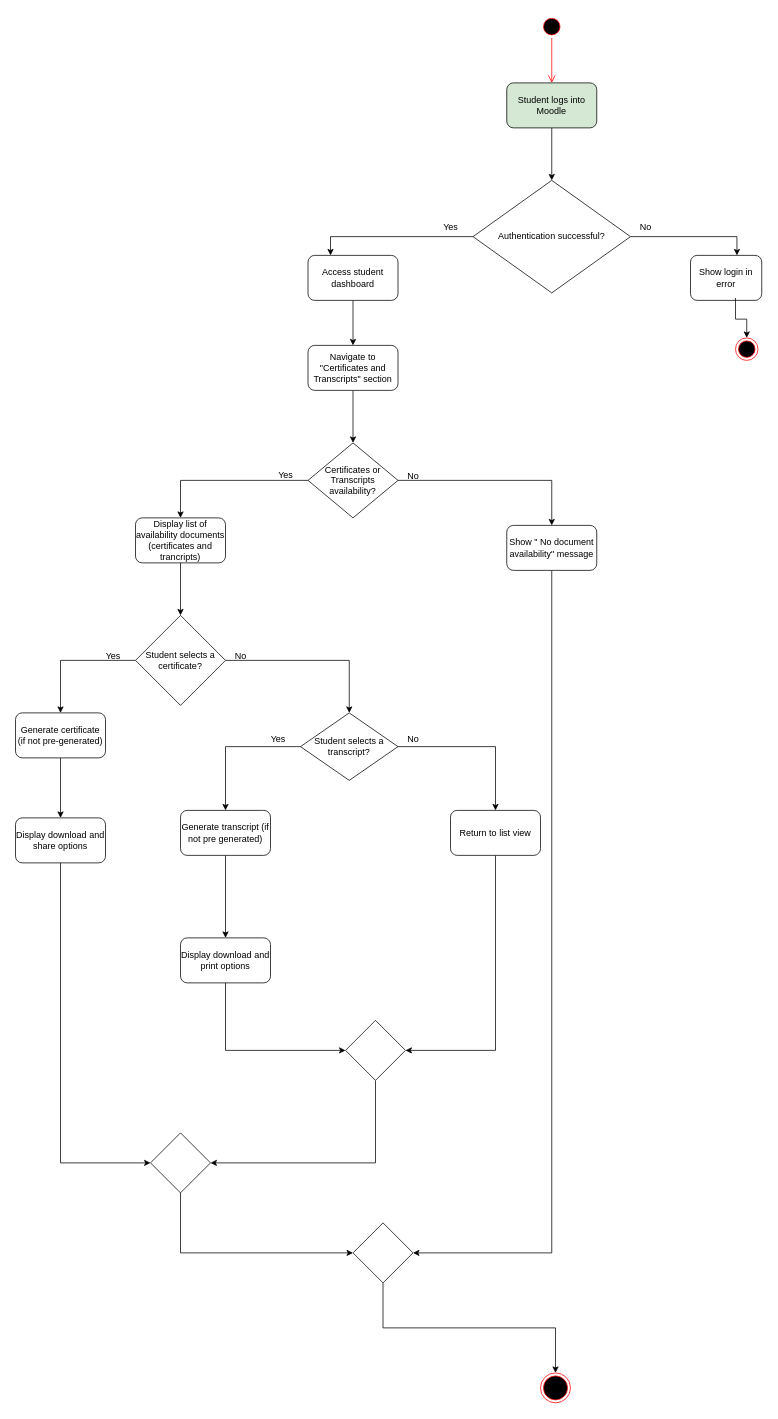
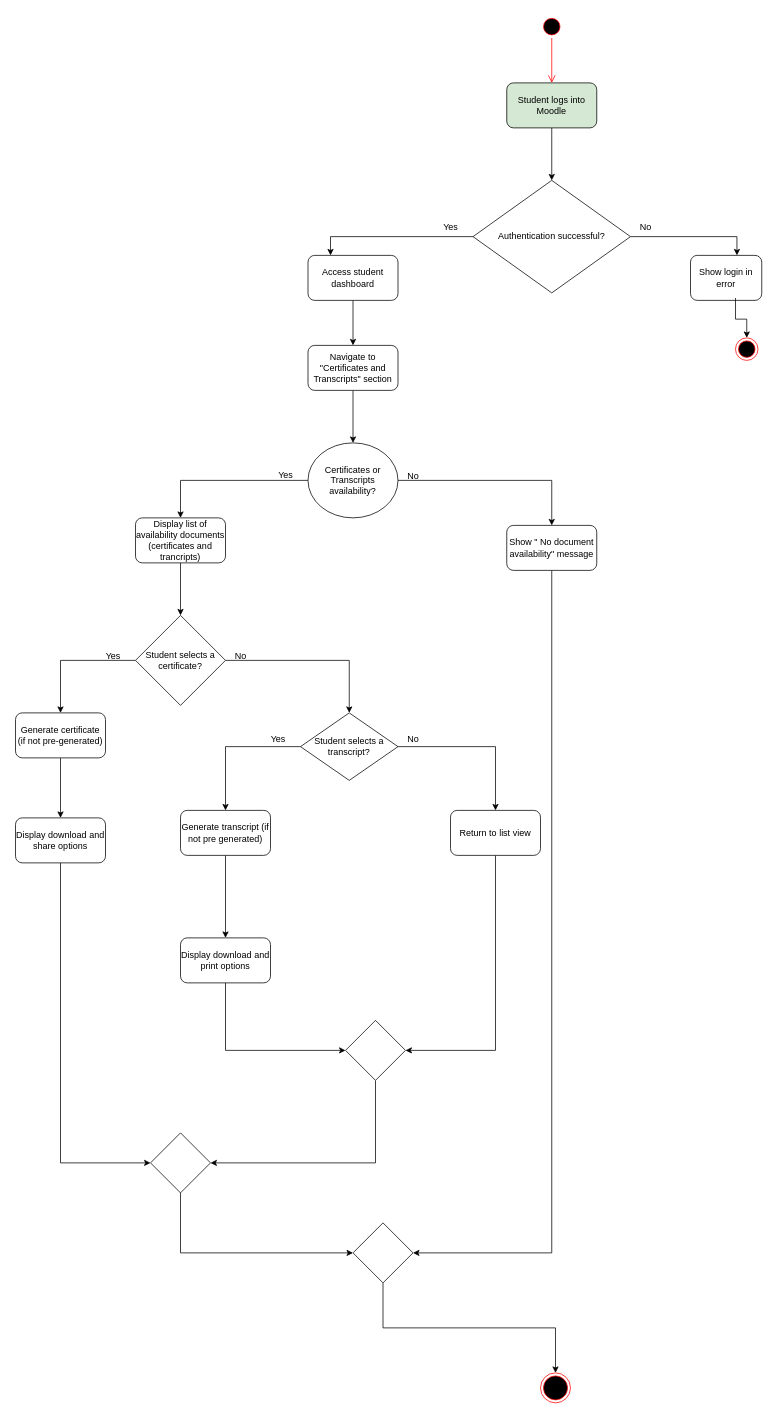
  <mxCell id="0" />
  <mxCell id="1" parent="0" />
  <mxCell id="2" value="" style="ellipse;html=1;shape=startState;fillColor=#000000;strokeColor=#ff0000;" vertex="1" parent="1"><mxGeometry x="720" y="20" width="30" height="30" as="geometry" /></mxCell>
  <mxCell id="3" value="" style="edgeStyle=orthogonalEdgeStyle;html=1;verticalAlign=bottom;endArrow=open;endSize=8;strokeColor=#ff0000;rounded=0;" edge="1" source="2" parent="1"><mxGeometry relative="1" as="geometry"><mxPoint x="735" y="110" as="targetPoint" /></mxGeometry></mxCell>
  <mxCell id="4" style="edgeStyle=orthogonalEdgeStyle;rounded=0;orthogonalLoop=1;jettySize=auto;html=1;exitX=0.5;exitY=1;exitDx=0;exitDy=0;entryX=0.5;entryY=0;entryDx=0;entryDy=0;" edge="1" parent="1" source="5" target="7"><mxGeometry relative="1" as="geometry" /></mxCell>
  <mxCell id="5" value="Student logs into Moodle" style="rounded=1;whiteSpace=wrap;html=1;fillColor=#d5e8d4;" vertex="1" parent="1"><mxGeometry x="675" y="110" width="120" height="60" as="geometry" /></mxCell>
  <mxCell id="6" style="edgeStyle=orthogonalEdgeStyle;rounded=0;orthogonalLoop=1;jettySize=auto;html=1;exitX=0;exitY=0.5;exitDx=0;exitDy=0;entryX=0.25;entryY=0;entryDx=0;entryDy=0;" edge="1" parent="1" source="7" target="14"><mxGeometry relative="1" as="geometry" /></mxCell>
  <mxCell id="7" value="Authentication successful?" style="rhombus;whiteSpace=wrap;html=1;" vertex="1" parent="1"><mxGeometry x="630" y="240" width="210" height="150" as="geometry" /></mxCell>
  <mxCell id="8" value="Show login in error" style="rounded=1;whiteSpace=wrap;html=1;" vertex="1" parent="1"><mxGeometry x="920" y="340" width="95" height="60" as="geometry" /></mxCell>
  <mxCell id="9" style="edgeStyle=orthogonalEdgeStyle;rounded=0;orthogonalLoop=1;jettySize=auto;html=1;entryX=0.652;entryY=0;entryDx=0;entryDy=0;entryPerimeter=0;" edge="1" parent="1" source="7" target="8"><mxGeometry relative="1" as="geometry" /></mxCell>
  <mxCell id="10" value="No" style="text;html=1;align=center;verticalAlign=middle;resizable=0;points=[];autosize=1;strokeColor=none;fillColor=none;" vertex="1" parent="1"><mxGeometry x="840" y="288" width="40" height="30" as="geometry" /></mxCell>
  <mxCell id="11" value="" style="ellipse;html=1;shape=endState;fillColor=#000000;strokeColor=#ff0000;" vertex="1" parent="1"><mxGeometry x="980" y="450" width="30" height="30" as="geometry" /></mxCell>
  <mxCell id="12" style="edgeStyle=orthogonalEdgeStyle;rounded=0;orthogonalLoop=1;jettySize=auto;html=1;exitX=0.632;exitY=0.947;exitDx=0;exitDy=0;exitPerimeter=0;" edge="1" parent="1" source="8" target="11"><mxGeometry relative="1" as="geometry" /></mxCell>
  <mxCell id="13" style="edgeStyle=orthogonalEdgeStyle;rounded=0;orthogonalLoop=1;jettySize=auto;html=1;exitX=0.5;exitY=1;exitDx=0;exitDy=0;entryX=0.5;entryY=0;entryDx=0;entryDy=0;" edge="1" parent="1" source="14" target="17"><mxGeometry relative="1" as="geometry" /></mxCell>
  <mxCell id="14" value="Access student dashboard" style="rounded=1;whiteSpace=wrap;html=1;" vertex="1" parent="1"><mxGeometry x="410" y="340" width="120" height="60" as="geometry" /></mxCell>
  <mxCell id="15" value="Yes" style="text;html=1;align=center;verticalAlign=middle;resizable=0;points=[];autosize=1;strokeColor=none;fillColor=none;" vertex="1" parent="1"><mxGeometry x="580" y="288" width="40" height="30" as="geometry" /></mxCell>
  <mxCell id="16" style="edgeStyle=orthogonalEdgeStyle;rounded=0;orthogonalLoop=1;jettySize=auto;html=1;exitX=0.5;exitY=1;exitDx=0;exitDy=0;entryX=0.5;entryY=0;entryDx=0;entryDy=0;" edge="1" parent="1" source="17" target="20"><mxGeometry relative="1" as="geometry" /></mxCell>
  <mxCell id="17" value="Navigate to &quot;Certificates and Transcripts&quot; section" style="rounded=1;whiteSpace=wrap;html=1;" vertex="1" parent="1"><mxGeometry x="410" y="460" width="120" height="60" as="geometry" /></mxCell>
  <mxCell id="18" style="edgeStyle=orthogonalEdgeStyle;rounded=0;orthogonalLoop=1;jettySize=auto;html=1;exitX=1;exitY=0.5;exitDx=0;exitDy=0;entryX=0.5;entryY=0;entryDx=0;entryDy=0;" edge="1" parent="1" source="20" target="47"><mxGeometry relative="1" as="geometry" /></mxCell>
  <mxCell id="19" style="edgeStyle=orthogonalEdgeStyle;rounded=0;orthogonalLoop=1;jettySize=auto;html=1;exitX=0;exitY=0.5;exitDx=0;exitDy=0;entryX=0.5;entryY=0;entryDx=0;entryDy=0;" edge="1" parent="1" source="20" target="22"><mxGeometry relative="1" as="geometry" /></mxCell>
- <mxCell id="20" value="Certificates or Transcripts availability?" style="rhombus;whiteSpace=wrap;html=1;" vertex="1" parent="1"><mxGeometry x="410" y="590" width="120" height="100" as="geometry" /></mxCell>
+ <mxCell id="20" value="Certificates or Transcripts availability?" style="ellipse;whiteSpace=wrap;html=1;" vertex="1" parent="1"><mxGeometry x="410" y="590" width="120" height="100" as="geometry" /></mxCell>
  <mxCell id="21" style="edgeStyle=orthogonalEdgeStyle;rounded=0;orthogonalLoop=1;jettySize=auto;html=1;exitX=0.5;exitY=1;exitDx=0;exitDy=0;entryX=0.5;entryY=0;entryDx=0;entryDy=0;" edge="1" parent="1" source="22" target="25"><mxGeometry relative="1" as="geometry" /></mxCell>
  <mxCell id="22" value="Display list of availability documents (certificates and trancripts)" style="rounded=1;whiteSpace=wrap;html=1;" vertex="1" parent="1"><mxGeometry x="180" y="690" width="120" height="60" as="geometry" /></mxCell>
  <mxCell id="23" style="edgeStyle=orthogonalEdgeStyle;rounded=0;orthogonalLoop=1;jettySize=auto;html=1;exitX=0;exitY=0.5;exitDx=0;exitDy=0;entryX=0.5;entryY=0;entryDx=0;entryDy=0;" edge="1" parent="1" source="25" target="27"><mxGeometry relative="1" as="geometry" /></mxCell>
  <mxCell id="24" style="edgeStyle=orthogonalEdgeStyle;rounded=0;orthogonalLoop=1;jettySize=auto;html=1;exitX=1;exitY=0.5;exitDx=0;exitDy=0;entryX=0.5;entryY=0;entryDx=0;entryDy=0;" edge="1" parent="1" source="25" target="32"><mxGeometry relative="1" as="geometry" /></mxCell>
  <mxCell id="25" value="Student selects a certificate?" style="rhombus;whiteSpace=wrap;html=1;" vertex="1" parent="1"><mxGeometry x="180" y="820" width="120" height="120" as="geometry" /></mxCell>
  <mxCell id="26" style="edgeStyle=orthogonalEdgeStyle;rounded=0;orthogonalLoop=1;jettySize=auto;html=1;exitX=0.5;exitY=1;exitDx=0;exitDy=0;entryX=0.5;entryY=0;entryDx=0;entryDy=0;" edge="1" parent="1" source="27" target="29"><mxGeometry relative="1" as="geometry" /></mxCell>
  <mxCell id="27" value="Generate certificate (if not pre-generated)" style="rounded=1;whiteSpace=wrap;html=1;" vertex="1" parent="1"><mxGeometry x="20" y="950" width="120" height="60" as="geometry" /></mxCell>
  <mxCell id="28" style="edgeStyle=orthogonalEdgeStyle;rounded=0;orthogonalLoop=1;jettySize=auto;html=1;exitX=0.5;exitY=1;exitDx=0;exitDy=0;entryX=0;entryY=0.5;entryDx=0;entryDy=0;" edge="1" parent="1" source="29" target="42"><mxGeometry relative="1" as="geometry" /></mxCell>
  <mxCell id="29" value="Display download and share options" style="rounded=1;whiteSpace=wrap;html=1;" vertex="1" parent="1"><mxGeometry x="20" y="1090" width="120" height="60" as="geometry" /></mxCell>
  <mxCell id="30" style="edgeStyle=orthogonalEdgeStyle;rounded=0;orthogonalLoop=1;jettySize=auto;html=1;exitX=0;exitY=0.5;exitDx=0;exitDy=0;entryX=0.5;entryY=0;entryDx=0;entryDy=0;" edge="1" parent="1" source="32" target="34"><mxGeometry relative="1" as="geometry" /></mxCell>
  <mxCell id="31" style="edgeStyle=orthogonalEdgeStyle;rounded=0;orthogonalLoop=1;jettySize=auto;html=1;exitX=1;exitY=0.5;exitDx=0;exitDy=0;entryX=0.5;entryY=0;entryDx=0;entryDy=0;" edge="1" parent="1" source="32" target="36"><mxGeometry relative="1" as="geometry" /></mxCell>
  <mxCell id="32" value="Student selects a transcript?" style="rhombus;whiteSpace=wrap;html=1;" vertex="1" parent="1"><mxGeometry x="400" y="950" width="130" height="90" as="geometry" /></mxCell>
  <mxCell id="33" style="edgeStyle=orthogonalEdgeStyle;rounded=0;orthogonalLoop=1;jettySize=auto;html=1;exitX=0.5;exitY=1;exitDx=0;exitDy=0;entryX=0.5;entryY=0;entryDx=0;entryDy=0;" edge="1" parent="1" source="34" target="38"><mxGeometry relative="1" as="geometry" /></mxCell>
  <mxCell id="34" value="Generate transcript (if not pre generated)" style="rounded=1;whiteSpace=wrap;html=1;" vertex="1" parent="1"><mxGeometry x="240" y="1080" width="120" height="60" as="geometry" /></mxCell>
  <mxCell id="35" style="edgeStyle=orthogonalEdgeStyle;rounded=0;orthogonalLoop=1;jettySize=auto;html=1;exitX=0.5;exitY=1;exitDx=0;exitDy=0;entryX=1;entryY=0.5;entryDx=0;entryDy=0;" edge="1" parent="1" source="36" target="40"><mxGeometry relative="1" as="geometry" /></mxCell>
  <mxCell id="36" value="Return to list view" style="rounded=1;whiteSpace=wrap;html=1;" vertex="1" parent="1"><mxGeometry x="600" y="1080" width="120" height="60" as="geometry" /></mxCell>
  <mxCell id="37" style="edgeStyle=orthogonalEdgeStyle;rounded=0;orthogonalLoop=1;jettySize=auto;html=1;exitX=0.5;exitY=1;exitDx=0;exitDy=0;entryX=0;entryY=0.5;entryDx=0;entryDy=0;" edge="1" parent="1" source="38" target="40"><mxGeometry relative="1" as="geometry" /></mxCell>
  <mxCell id="38" value="Display download and print options" style="rounded=1;whiteSpace=wrap;html=1;" vertex="1" parent="1"><mxGeometry x="240" y="1250" width="120" height="60" as="geometry" /></mxCell>
  <mxCell id="39" style="edgeStyle=orthogonalEdgeStyle;rounded=0;orthogonalLoop=1;jettySize=auto;html=1;exitX=0.5;exitY=1;exitDx=0;exitDy=0;entryX=1;entryY=0.5;entryDx=0;entryDy=0;" edge="1" parent="1" source="40" target="42"><mxGeometry relative="1" as="geometry" /></mxCell>
  <mxCell id="40" value="" style="rhombus;whiteSpace=wrap;html=1;" vertex="1" parent="1"><mxGeometry x="460" y="1360" width="80" height="80" as="geometry" /></mxCell>
  <mxCell id="41" style="edgeStyle=orthogonalEdgeStyle;rounded=0;orthogonalLoop=1;jettySize=auto;html=1;exitX=0.5;exitY=1;exitDx=0;exitDy=0;entryX=0;entryY=0.5;entryDx=0;entryDy=0;" edge="1" parent="1" source="42" target="44"><mxGeometry relative="1" as="geometry" /></mxCell>
  <mxCell id="42" value="" style="rhombus;whiteSpace=wrap;html=1;" vertex="1" parent="1"><mxGeometry x="200" y="1510" width="80" height="80" as="geometry" /></mxCell>
  <mxCell id="43" style="edgeStyle=orthogonalEdgeStyle;rounded=0;orthogonalLoop=1;jettySize=auto;html=1;exitX=0.5;exitY=1;exitDx=0;exitDy=0;entryX=0.5;entryY=0;entryDx=0;entryDy=0;" edge="1" parent="1" source="44" target="45"><mxGeometry relative="1" as="geometry" /></mxCell>
  <mxCell id="44" value="" style="rhombus;whiteSpace=wrap;html=1;" vertex="1" parent="1"><mxGeometry x="470" y="1630" width="80" height="80" as="geometry" /></mxCell>
  <mxCell id="45" value="" style="ellipse;html=1;shape=endState;fillColor=#000000;strokeColor=#ff0000;" vertex="1" parent="1"><mxGeometry x="720" y="1830" width="40" height="40" as="geometry" /></mxCell>
  <mxCell id="46" style="edgeStyle=orthogonalEdgeStyle;rounded=0;orthogonalLoop=1;jettySize=auto;html=1;exitX=0.5;exitY=1;exitDx=0;exitDy=0;entryX=1;entryY=0.5;entryDx=0;entryDy=0;" edge="1" parent="1" source="47" target="44"><mxGeometry relative="1" as="geometry" /></mxCell>
  <mxCell id="47" value="Show &quot; No document availability&quot; message" style="rounded=1;whiteSpace=wrap;html=1;" vertex="1" parent="1"><mxGeometry x="675" y="700" width="120" height="60" as="geometry" /></mxCell>
  <mxCell id="48" value="No" style="text;html=1;align=center;verticalAlign=middle;resizable=0;points=[];autosize=1;strokeColor=none;fillColor=none;" vertex="1" parent="1"><mxGeometry x="530" y="620" width="40" height="30" as="geometry" /></mxCell>
  <mxCell id="49" value="Yes" style="text;html=1;align=center;verticalAlign=middle;resizable=0;points=[];autosize=1;strokeColor=none;fillColor=none;" vertex="1" parent="1"><mxGeometry x="360" y="618" width="40" height="30" as="geometry" /></mxCell>
  <mxCell id="50" value="No" style="text;html=1;align=center;verticalAlign=middle;resizable=0;points=[];autosize=1;strokeColor=none;fillColor=none;" vertex="1" parent="1"><mxGeometry y="860" width="40" height="30" as="geometry" x="300" /></mxCell>
  <mxCell id="51" value="Yes" style="text;html=1;align=center;verticalAlign=middle;resizable=0;points=[];autosize=1;strokeColor=none;fillColor=none;" vertex="1" parent="1"><mxGeometry x="130" y="860" width="40" height="30" as="geometry" /></mxCell>
  <mxCell id="52" value="Yes" style="text;html=1;align=center;verticalAlign=middle;resizable=0;points=[];autosize=1;strokeColor=none;fillColor=none;" vertex="1" parent="1"><mxGeometry x="350" y="970" width="40" height="30" as="geometry" /></mxCell>
  <mxCell id="53" value="No" style="text;html=1;align=center;verticalAlign=middle;resizable=0;points=[];autosize=1;strokeColor=none;fillColor=none;" vertex="1" parent="1"><mxGeometry x="530" y="970" width="40" height="30" as="geometry" /></mxCell>
